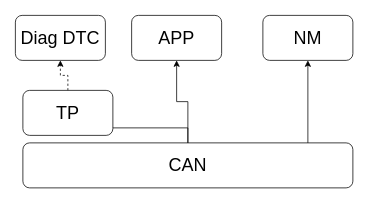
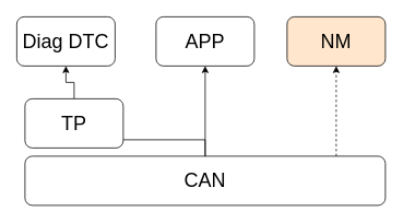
  <mxCell id="0" />
  <mxCell id="1" parent="0" />
  <mxCell id="2" style="edgeStyle=orthogonalEdgeStyle;rounded=0;orthogonalLoop=1;jettySize=auto;html=1;entryX=0.5;entryY=1;entryDx=0;entryDy=0;fontSize=24;" parent="1" source="5" target="7" edge="1"><mxGeometry relative="1" as="geometry" /></mxCell>
  <mxCell id="3" style="edgeStyle=orthogonalEdgeStyle;rounded=0;orthogonalLoop=1;jettySize=auto;html=1;entryX=0.5;entryY=1;entryDx=0;entryDy=0;fontSize=24;" parent="1" source="5" target="9" edge="1"><mxGeometry relative="1" as="geometry" /></mxCell>
- <mxCell id="4" style="edgeStyle=orthogonalEdgeStyle;rounded=0;orthogonalLoop=1;jettySize=auto;html=1;entryX=0.5;entryY=1;entryDx=0;entryDy=0;fontSize=24;" parent="1" source="5" target="10" edge="1"><mxGeometry relative="1" as="geometry"><Array as="points"><mxPoint x="250" y="200" /><mxPoint x="410" y="200" /></Array></mxGeometry></mxCell>
+ <mxCell id="4" style="edgeStyle=orthogonalEdgeStyle;rounded=0;orthogonalLoop=1;jettySize=auto;html=1;entryX=0.5;entryY=1;entryDx=0;entryDy=0;fontSize=24;dashed=1;" parent="1" source="5" target="10" edge="1"><mxGeometry relative="1" as="geometry"><Array as="points"><mxPoint x="250" y="200" /><mxPoint x="410" y="200" /></Array></mxGeometry></mxCell>
  <mxCell id="5" value="CAN" style="rounded=1;whiteSpace=wrap;html=1;fontSize=24;" parent="1" vertex="1"><mxGeometry x="30" y="190" width="440" height="60" as="geometry" /></mxCell>
- <mxCell id="6" value="" style="edgeStyle=orthogonalEdgeStyle;rounded=0;orthogonalLoop=1;jettySize=auto;html=1;fontSize=24;dashed=1;" parent="1" source="7" target="8" edge="1"><mxGeometry relative="1" as="geometry" /></mxCell>
+ <mxCell id="6" value="" style="edgeStyle=orthogonalEdgeStyle;rounded=0;orthogonalLoop=1;jettySize=auto;html=1;fontSize=24;" parent="1" source="7" target="8" edge="1"><mxGeometry relative="1" as="geometry" /></mxCell>
  <mxCell id="7" value="TP" style="rounded=1;whiteSpace=wrap;html=1;fontSize=24;" parent="1" vertex="1"><mxGeometry x="30" y="120" width="120" height="60" as="geometry" /></mxCell>
  <mxCell id="8" value="Diag DTC" style="rounded=1;whiteSpace=wrap;html=1;fontSize=24;" parent="1" vertex="1"><mxGeometry x="20" y="20" width="120" height="60" as="geometry" /></mxCell>
- <mxCell id="9" value="APP" style="rounded=1;whiteSpace=wrap;html=1;fontSize=24;" parent="1" vertex="1"><mxGeometry x="175" y="20" width="120" height="60" as="geometry" /></mxCell>
- <mxCell id="10" value="NM" style="rounded=1;whiteSpace=wrap;html=1;fontSize=24;" parent="1" vertex="1"><mxGeometry x="350" y="20" width="120" height="60" as="geometry" /></mxCell>
+ <mxCell id="9" value="APP" style="rounded=1;whiteSpace=wrap;html=1;fontSize=24;" parent="1" vertex="1"><mxGeometry x="190" y="20" width="120" height="60" as="geometry" /></mxCell>
+ <mxCell id="10" value="NM" style="rounded=1;whiteSpace=wrap;html=1;fontSize=24;fillColor=#ffe6cc;" parent="1" vertex="1"><mxGeometry x="350" y="20" width="120" height="60" as="geometry" /></mxCell>
